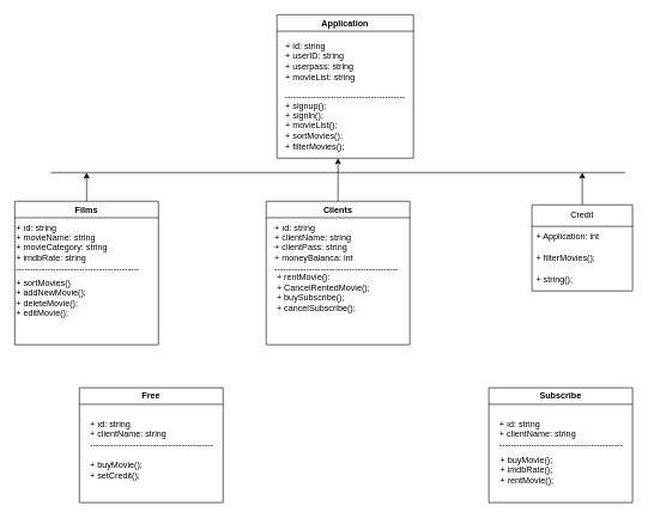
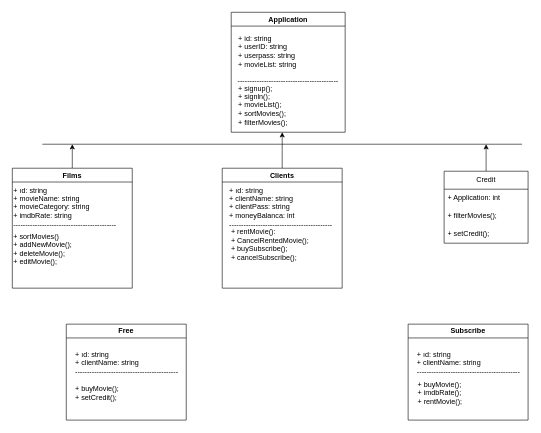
  <mxCell id="0" />
  <mxCell id="1" parent="0" />
  <mxCell id="2" value="Application" style="swimlane;whiteSpace=wrap;html=1;startSize=23;" vertex="1" parent="1"><mxGeometry x="385" y="20" width="190" height="200" as="geometry" /></mxCell>
  <mxCell id="3" value="+ id: string&lt;br&gt;+ userID: string&lt;br&gt;+ userpass: string&lt;br&gt;+ movieList: string" style="text;html=1;align=left;verticalAlign=middle;whiteSpace=wrap;rounded=0;" vertex="1" parent="2"><mxGeometry x="10" y="50" width="110" height="30" as="geometry" /></mxCell>
  <mxCell id="4" value="+ signup();&lt;br&gt;+ signln();&lt;br&gt;+ movieList();&amp;nbsp;&lt;br&gt;+ sortMovies();&lt;br&gt;+ filterMovies();" style="text;html=1;align=left;verticalAlign=middle;whiteSpace=wrap;rounded=0;" vertex="1" parent="2"><mxGeometry x="10" y="150" width="175" height="10" as="geometry" /></mxCell>
  <mxCell id="5" style="edgeStyle=orthogonalEdgeStyle;rounded=0;orthogonalLoop=1;jettySize=auto;html=1;exitX=0.5;exitY=1;exitDx=0;exitDy=0;" edge="1" parent="2" source="4" target="4"><mxGeometry relative="1" as="geometry" /></mxCell>
  <mxCell id="6" value="------------------------------------------" style="text;html=1;align=center;verticalAlign=middle;whiteSpace=wrap;rounded=0;" vertex="1" parent="2"><mxGeometry x="10" y="100" width="170" height="30" as="geometry" /></mxCell>
  <mxCell id="7" style="edgeStyle=orthogonalEdgeStyle;rounded=0;orthogonalLoop=1;jettySize=auto;html=1;exitX=0.5;exitY=1;exitDx=0;exitDy=0;" edge="1" parent="2" source="4" target="4"><mxGeometry relative="1" as="geometry" /></mxCell>
  <mxCell id="8" style="edgeStyle=orthogonalEdgeStyle;rounded=0;orthogonalLoop=1;jettySize=auto;html=1;" edge="1" parent="1" source="9"><mxGeometry relative="1" as="geometry"><mxPoint x="120" y="240" as="targetPoint" /></mxGeometry></mxCell>
  <mxCell id="9" value="Films" style="swimlane;whiteSpace=wrap;html=1;" vertex="1" parent="1"><mxGeometry x="20" y="280" width="200" height="200" as="geometry" /></mxCell>
  <mxCell id="10" value="+ ıd: string&lt;br&gt;+ movieName: string&lt;br&gt;+ movieCategory: string&lt;br&gt;+ imdbRate: string&lt;br&gt;-------------------------------------------" style="text;html=1;align=left;verticalAlign=middle;whiteSpace=wrap;rounded=0;" vertex="1" parent="9"><mxGeometry y="60" width="175" height="10" as="geometry" /></mxCell>
  <mxCell id="11" value="+ sortMovies()&lt;br&gt;+ addNewMovie();&lt;br&gt;+ deleteMovie();&lt;br&gt;+ editMovie();" style="text;html=1;align=left;verticalAlign=middle;whiteSpace=wrap;rounded=0;" vertex="1" parent="9"><mxGeometry y="130" width="175" height="10" as="geometry" /></mxCell>
  <mxCell id="12" style="edgeStyle=orthogonalEdgeStyle;rounded=0;orthogonalLoop=1;jettySize=auto;html=1;" edge="1" parent="1" source="13"><mxGeometry relative="1" as="geometry"><mxPoint x="470" y="220" as="targetPoint" /></mxGeometry></mxCell>
  <mxCell id="13" value="Clients" style="swimlane;whiteSpace=wrap;html=1;" vertex="1" parent="1"><mxGeometry x="370" y="280" width="200" height="200" as="geometry" /></mxCell>
  <mxCell id="14" value="+ ıd: string&lt;br&gt;+ clientName: string&lt;br&gt;+ clientPass: string&lt;br&gt;+ moneyBalanca: int&lt;br&gt;-------------------------------------------" style="text;html=1;align=left;verticalAlign=middle;whiteSpace=wrap;rounded=0;" vertex="1" parent="13"><mxGeometry x="10" y="60" width="175" height="10" as="geometry" /></mxCell>
  <mxCell id="15" value="+ rentMovie():&lt;br&gt;+ CancelRentedMovie();&amp;nbsp;&lt;br&gt;+ buySubscribe();&lt;br&gt;+ cancelSubscribe();&lt;div&gt;&lt;br/&gt;&lt;/div&gt;" style="text;html=1;align=left;verticalAlign=middle;whiteSpace=wrap;rounded=0;" vertex="1" parent="13"><mxGeometry x="12.5" y="130" width="175" height="10" as="geometry" /></mxCell>
  <mxCell id="16" style="edgeStyle=orthogonalEdgeStyle;rounded=0;orthogonalLoop=1;jettySize=auto;html=1;" edge="1" parent="1" source="17"><mxGeometry relative="1" as="geometry"><mxPoint x="810" y="240" as="targetPoint" /></mxGeometry></mxCell>
  <mxCell id="17" value="Credit" style="swimlane;fontStyle=0;childLayout=stackLayout;horizontal=1;startSize=30;horizontalStack=0;resizeParent=1;resizeParentMax=0;resizeLast=0;collapsible=1;marginBottom=0;whiteSpace=wrap;html=1;" vertex="1" parent="1"><mxGeometry x="740" y="285" width="140" height="120" as="geometry" /></mxCell>
  <mxCell id="18" value="+ Application: int" style="text;strokeColor=none;fillColor=none;align=left;verticalAlign=middle;spacingLeft=4;spacingRight=4;overflow=hidden;points=[[0,0.5],[1,0.5]];portConstraint=eastwest;rotatable=0;whiteSpace=wrap;html=1;" vertex="1" parent="17"><mxGeometry y="30" width="140" height="30" as="geometry" /></mxCell>
  <mxCell id="19" value="+ filterMovies();" style="text;strokeColor=none;fillColor=none;align=left;verticalAlign=middle;spacingLeft=4;spacingRight=4;overflow=hidden;points=[[0,0.5],[1,0.5]];portConstraint=eastwest;rotatable=0;whiteSpace=wrap;html=1;" vertex="1" parent="17"><mxGeometry y="60" width="140" height="30" as="geometry" /></mxCell>
- <mxCell id="20" value="+ string();" style="text;strokeColor=none;fillColor=none;align=left;verticalAlign=middle;spacingLeft=4;spacingRight=4;overflow=hidden;points=[[0,0.5],[1,0.5]];portConstraint=eastwest;rotatable=0;whiteSpace=wrap;html=1;" vertex="1" parent="17"><mxGeometry y="90" width="140" height="30" as="geometry" /></mxCell>
+ <mxCell id="20" value="+ setCredit();" style="text;strokeColor=none;fillColor=none;align=left;verticalAlign=middle;spacingLeft=4;spacingRight=4;overflow=hidden;points=[[0,0.5],[1,0.5]];portConstraint=eastwest;rotatable=0;whiteSpace=wrap;html=1;" vertex="1" parent="17"><mxGeometry y="90" width="140" height="30" as="geometry" /></mxCell>
  <mxCell id="21" value="Free" style="swimlane;whiteSpace=wrap;html=1;" vertex="1" parent="1"><mxGeometry x="110" y="540" width="200" height="160" as="geometry" /></mxCell>
  <mxCell id="22" value="+ ıd: string&lt;br&gt;+ clientName: string&lt;br&gt;-------------------------------------------" style="text;html=1;align=left;verticalAlign=middle;whiteSpace=wrap;rounded=0;" vertex="1" parent="21"><mxGeometry x="12.5" y="60" width="175" height="10" as="geometry" /></mxCell>
  <mxCell id="23" value="+ buyMovie();&lt;br&gt;+ setCredit();" style="text;html=1;align=left;verticalAlign=middle;whiteSpace=wrap;rounded=0;" vertex="1" parent="21"><mxGeometry x="12.5" y="110" width="175" height="10" as="geometry" /></mxCell>
  <mxCell id="24" value="Subscribe" style="swimlane;whiteSpace=wrap;html=1;" vertex="1" parent="1"><mxGeometry x="680" y="540" width="200" height="160" as="geometry" /></mxCell>
  <mxCell id="25" value="+ ıd: string&lt;br&gt;+ clientName: string&lt;br&gt;-------------------------------------------" style="text;html=1;align=left;verticalAlign=middle;whiteSpace=wrap;rounded=0;" vertex="1" parent="24"><mxGeometry x="12.5" y="60" width="175" height="10" as="geometry" /></mxCell>
  <mxCell id="26" value="+ buyMovie();&lt;br&gt;+ imdbRate();&lt;br&gt;+ rentMovie();" style="text;html=1;align=left;verticalAlign=middle;whiteSpace=wrap;rounded=0;" vertex="1" parent="24"><mxGeometry x="13.5" y="110" width="175" height="10" as="geometry" /></mxCell>
  <mxCell id="27" value="" style="endArrow=none;html=1;rounded=0;" edge="1" parent="1"><mxGeometry width="50" height="50" relative="1" as="geometry"><mxPoint x="70" y="240" as="sourcePoint" /><mxPoint x="870" y="240" as="targetPoint" /></mxGeometry></mxCell>
